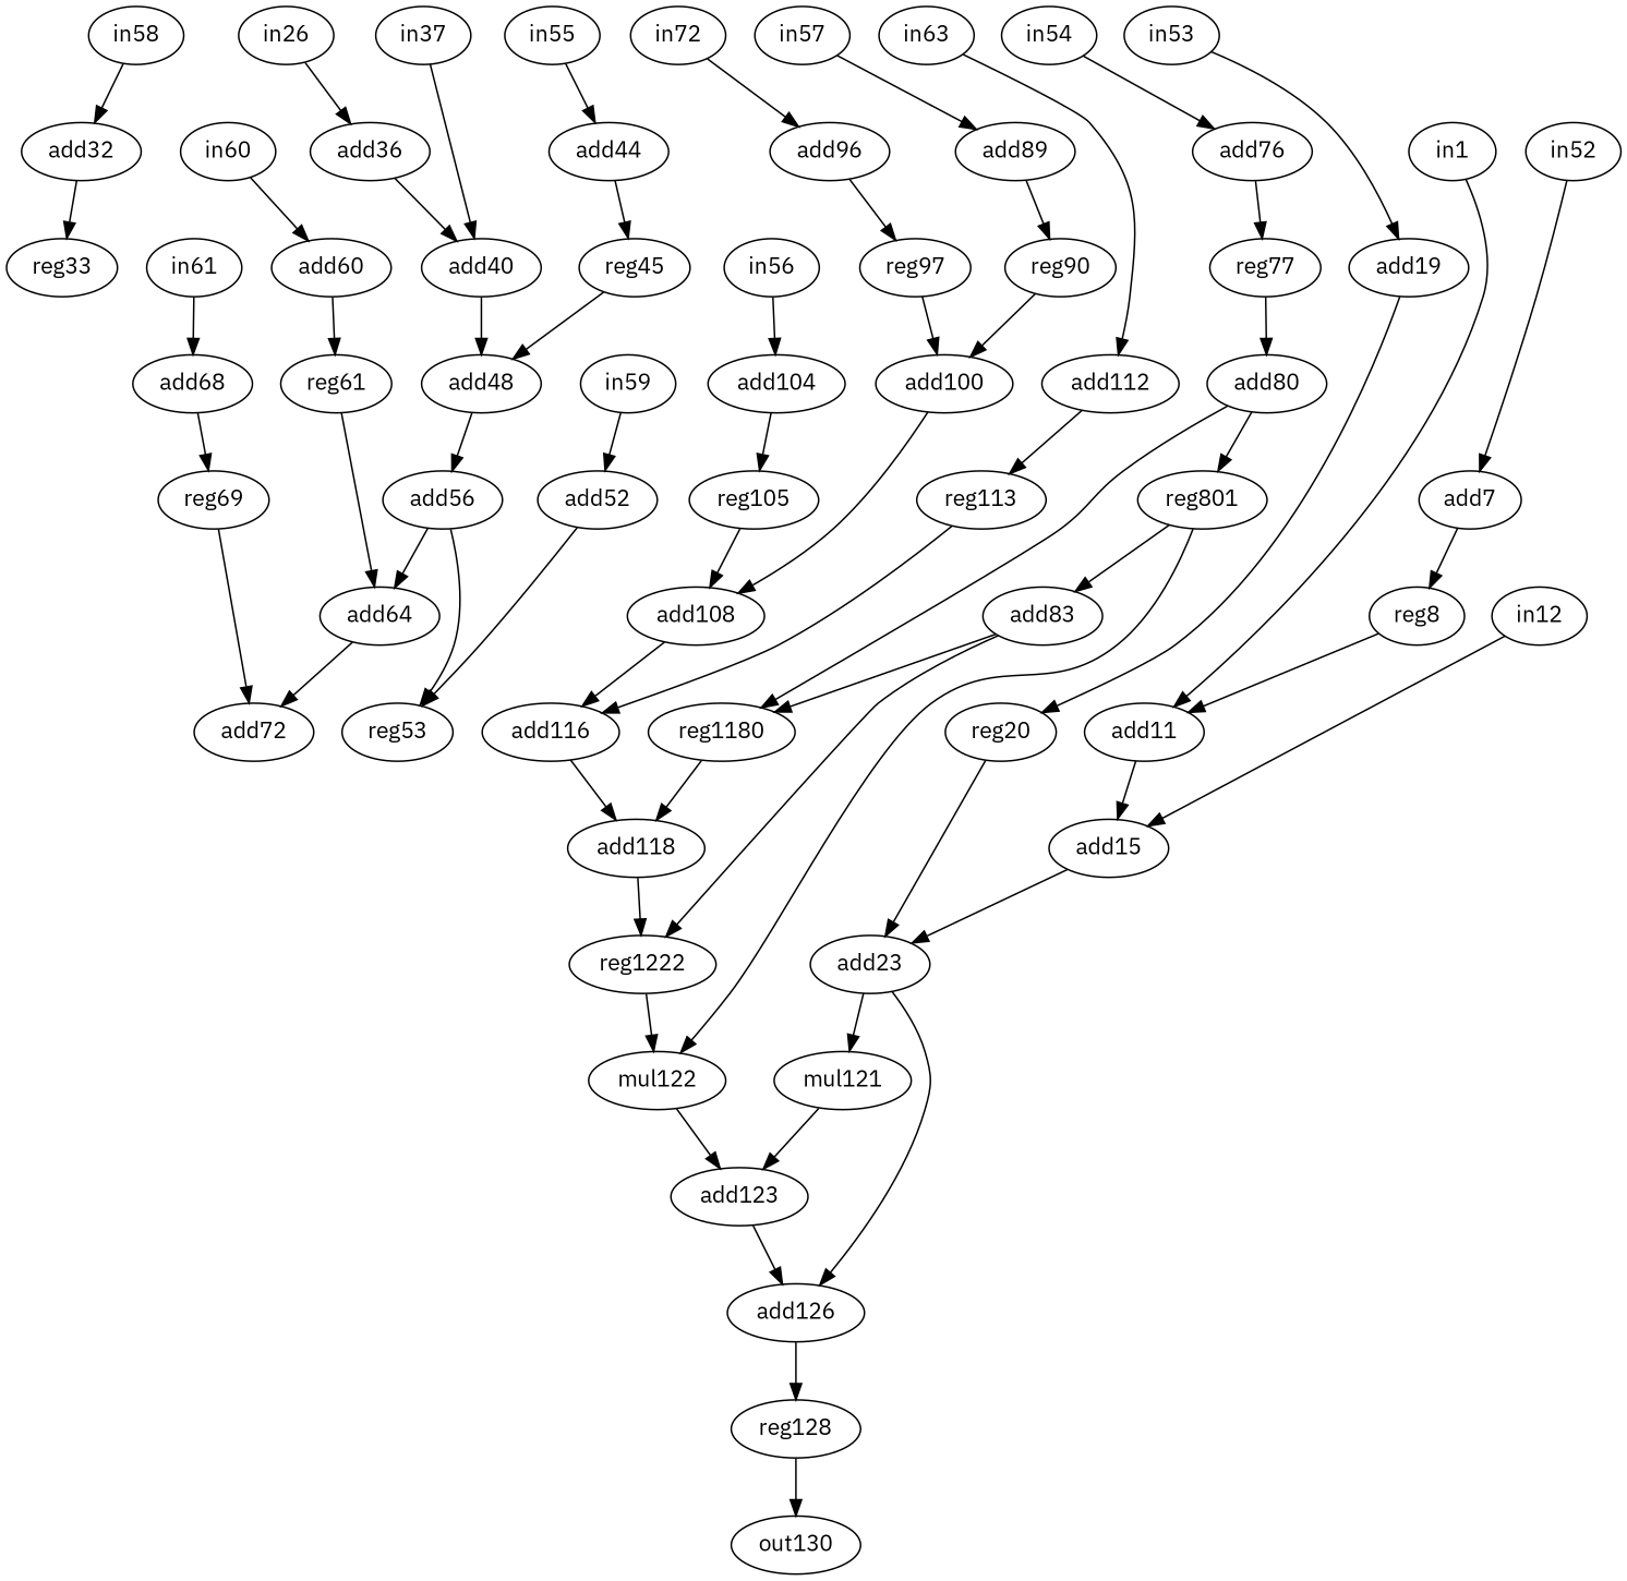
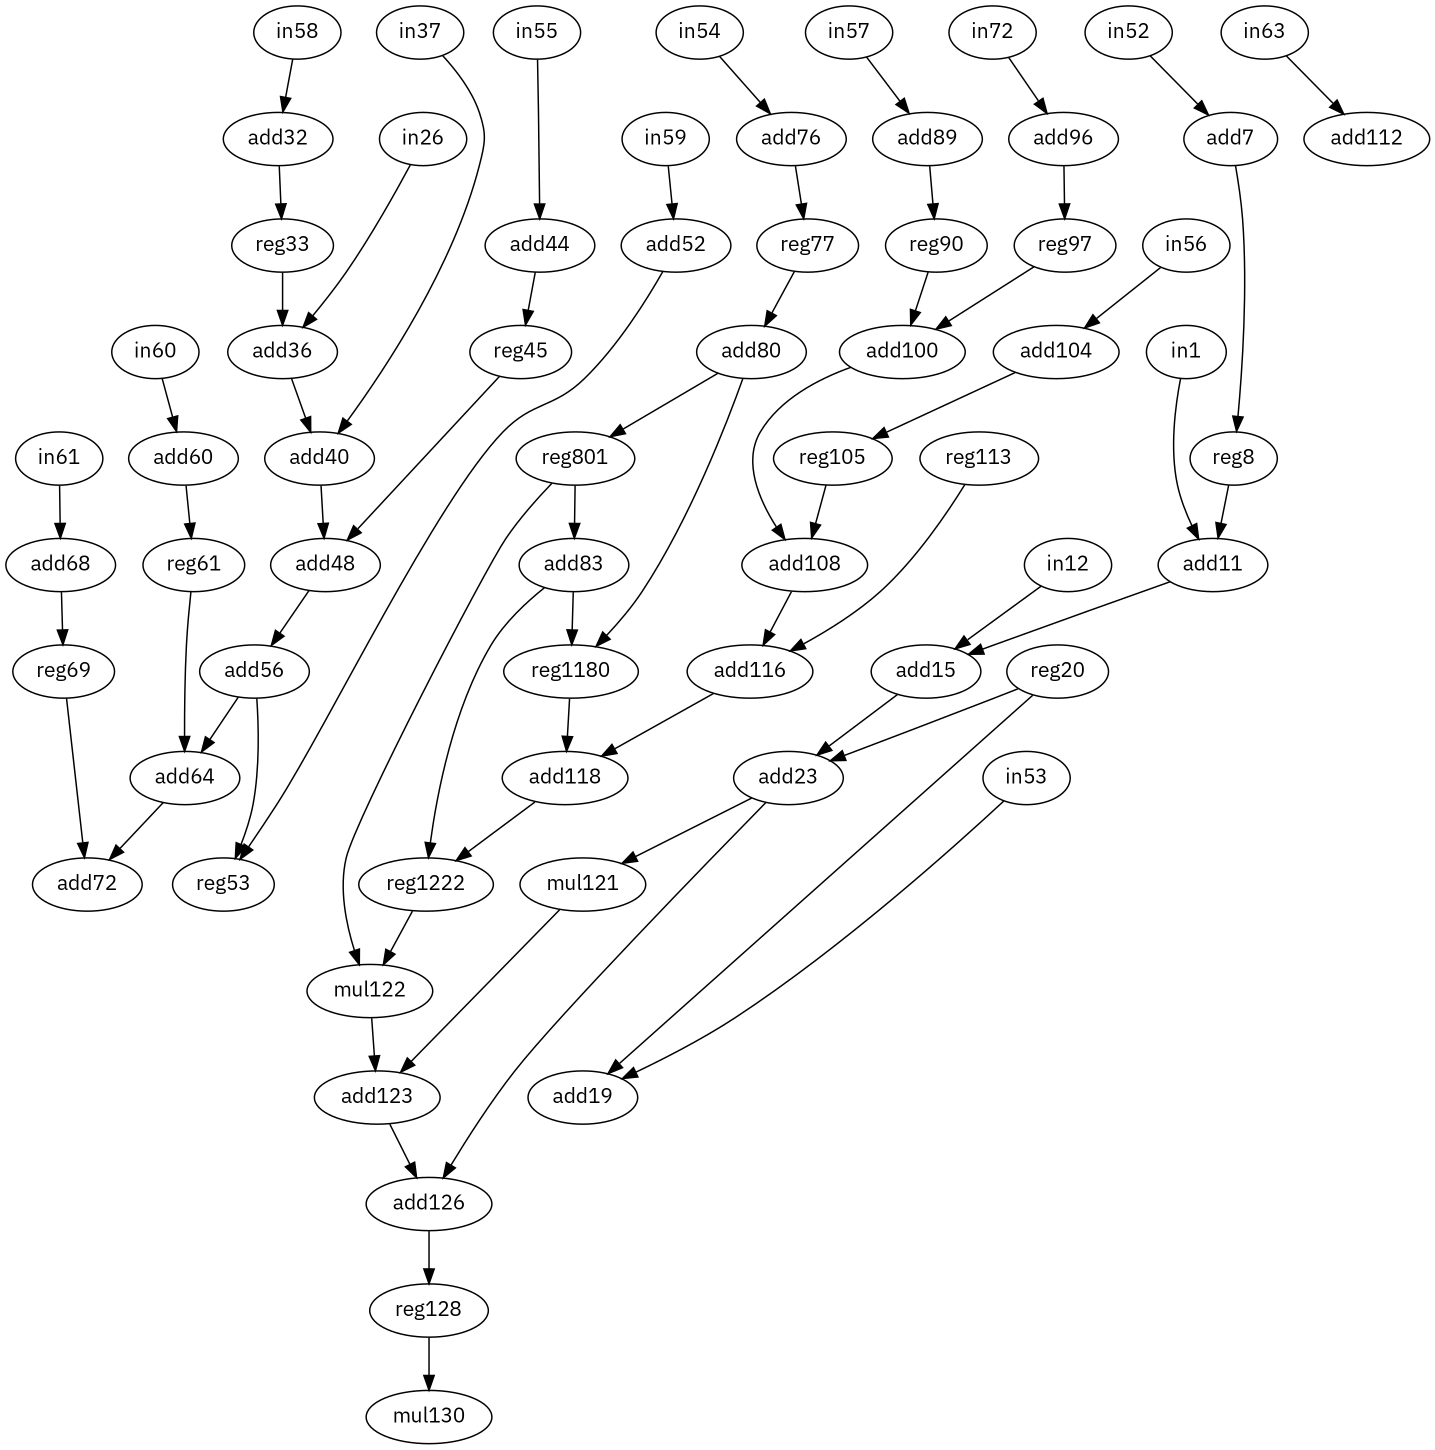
  digraph {
    fontname="IBM Plex Sans"
    node [fontname="IBM Plex Sans" op=reg]
    edge [fontname="IBM Plex Sans" port=0 weight=0]
    n1 [label=reg33]
    n2 [label=add36 op=add]
    n3 [label=add40 op=add]
    n4 [label=in12 op=in]
    n5 [label=add15 op=add]
    n6 [label=add23 op=add]
    n7 [label=in37 op=in]
    n8 [label=add48 op=add]
    n9 [label=add68 op=addi value=2]
    n10 [label=reg69]
    n11 [label=add72 op=add]
    n12 [label=mul121 op=muli value=2]
    n13 [label=add123 op=add]
    n14 [label=add126 op=add]
    n15 [label=reg90]
    n16 [label=add100 op=add]
    n17 [label=add108 op=add]
    n18 [label=reg128]
    n19 [label=add118 op=add]
    n20 [label=reg1222]
    n21 [label=mul122 op=mul]
    n22 [label=reg61]
    n23 [label=add64 op=add]
    n24 [label=add83 op=addi value=2]
    n25 [label=reg1180]
    n26 [label=add19 op=addi value=2]
    n27 [label=reg20]
    n28 [label=add80 op=add]
    n29 [label=reg801]
    n30 [label=add89 op=addi value=2]
    n31 [label=add104 op=addi value=2]
    n32 [label=reg105]
-   n33 [label=out130 op=out]
+   n33 [label=mul130 op=out]
    n34 [label=add60 op=addi value=2]
    n35 [label=in1 op=in]
    n36 [label=add11 op=add]
    n37 [label=add7 op=addi value=2]
    n38 [label=reg8]
    n39 [label=add56 op=add]
    n40 [label=add116 op=add]
    n41 [label=in26 op=in]
    n42 [label=add96 op=addi value=2]
    n43 [label=reg97]
    n44 [label=reg53]
    n45 [label=reg45]
    n46 [label=add44 op=addi value=2]
    n47 [label=add52 op=addi value=2]
    n48 [label=reg113]
    n49 [label=add32 op=addi value=2]
    n50 [label=reg77]
    n51 [label=add112 op=addi value=2]
    n52 [label=add76 op=addi value=2]
    n53 [label=in52 op=in]
    n54 [label=in53 op=in]
    n55 [label=in54 op=in]
    n56 [label=in55 op=in]
    n57 [label=in56 op=in]
    n58 [label=in57 op=in]
    n59 [label=in58 op=in]
    n60 [label=in59 op=in]
    n61 [label=in60 op=in]
    n62 [label=in61 op=in]
    n63 [label=in72 op=in]
    n64 [label=in63 op=in]
+   n1 -> n2
    n2 -> n3 [port=1]
    n3 -> n8
    n4 -> n5
    n5 -> n6 [port=1]
    n6 -> n12
    n6 -> n14
    n7 -> n3
    n8 -> n39 [port=1]
    n9 -> n10
    n10 -> n11
    n12 -> n13
    n13 -> n14 [port=1]
    n14 -> n18
    n15 -> n16
    n16 -> n17 [port=1]
    n17 -> n40 [port=1]
    n18 -> n33
    n19 -> n20
    n20 -> n21 [port=1]
    n21 -> n13 [port=1]
    n22 -> n23
    n23 -> n11 [port=1]
    n24 -> n20 [port=1]
    n24 -> n25
    n25 -> n19 [port=1]
-   n26 -> n27
+   n27 -> n26
    n27 -> n6
    n28 -> n25 [port=1]
    n28 -> n29
    n29 -> n21
    n29 -> n24
    n30 -> n15
    n31 -> n32
    n32 -> n17
    n34 -> n22
    n35 -> n36
    n36 -> n5 [port=1]
    n37 -> n38
    n38 -> n36 [port=1]
    n39 -> n23 [port=1]
    n39 -> n44
    n40 -> n19
    n41 -> n2 [port=1]
    n42 -> n43
    n43 -> n16 [port=1]
    n45 -> n8 [port=1]
    n46 -> n45
    n47 -> n44
    n48 -> n40
    n49 -> n1
    n50 -> n28 [port=1]
-   n51 -> n48
    n52 -> n50
    n53 -> n37
    n54 -> n26
    n55 -> n52
    n56 -> n46
    n57 -> n31
    n58 -> n30
    n59 -> n49
    n60 -> n47
    n61 -> n34
    n62 -> n9
    n63 -> n42
    n64 -> n51
  }
